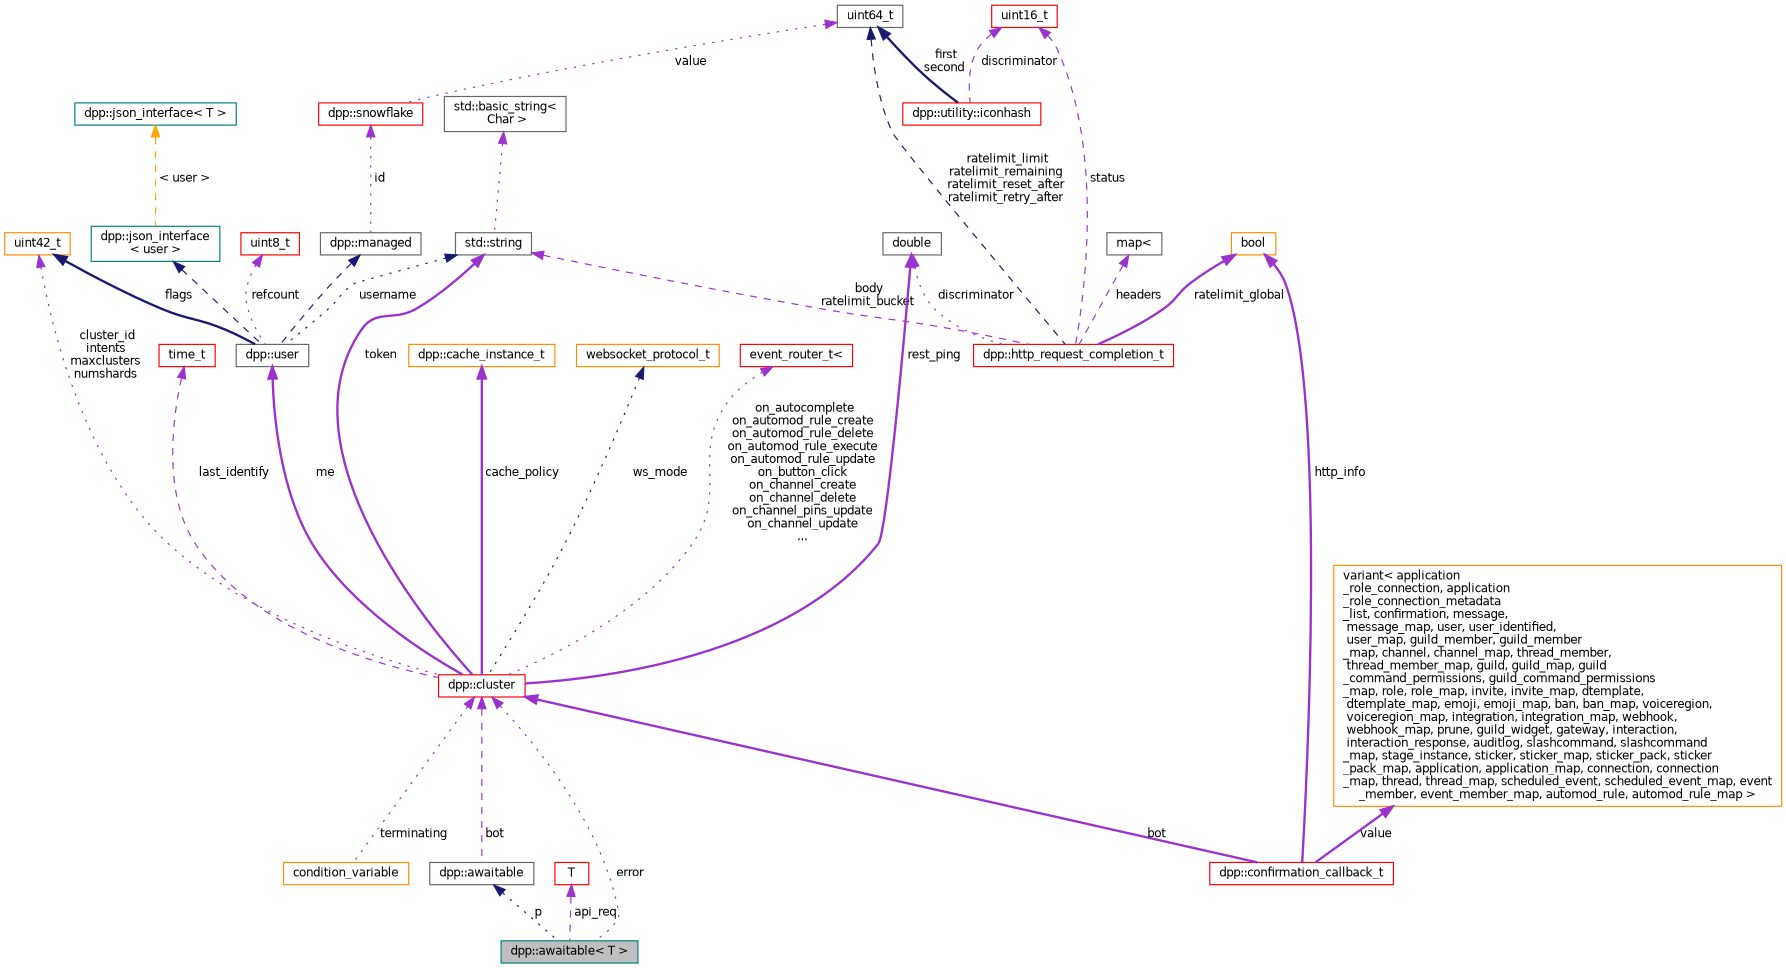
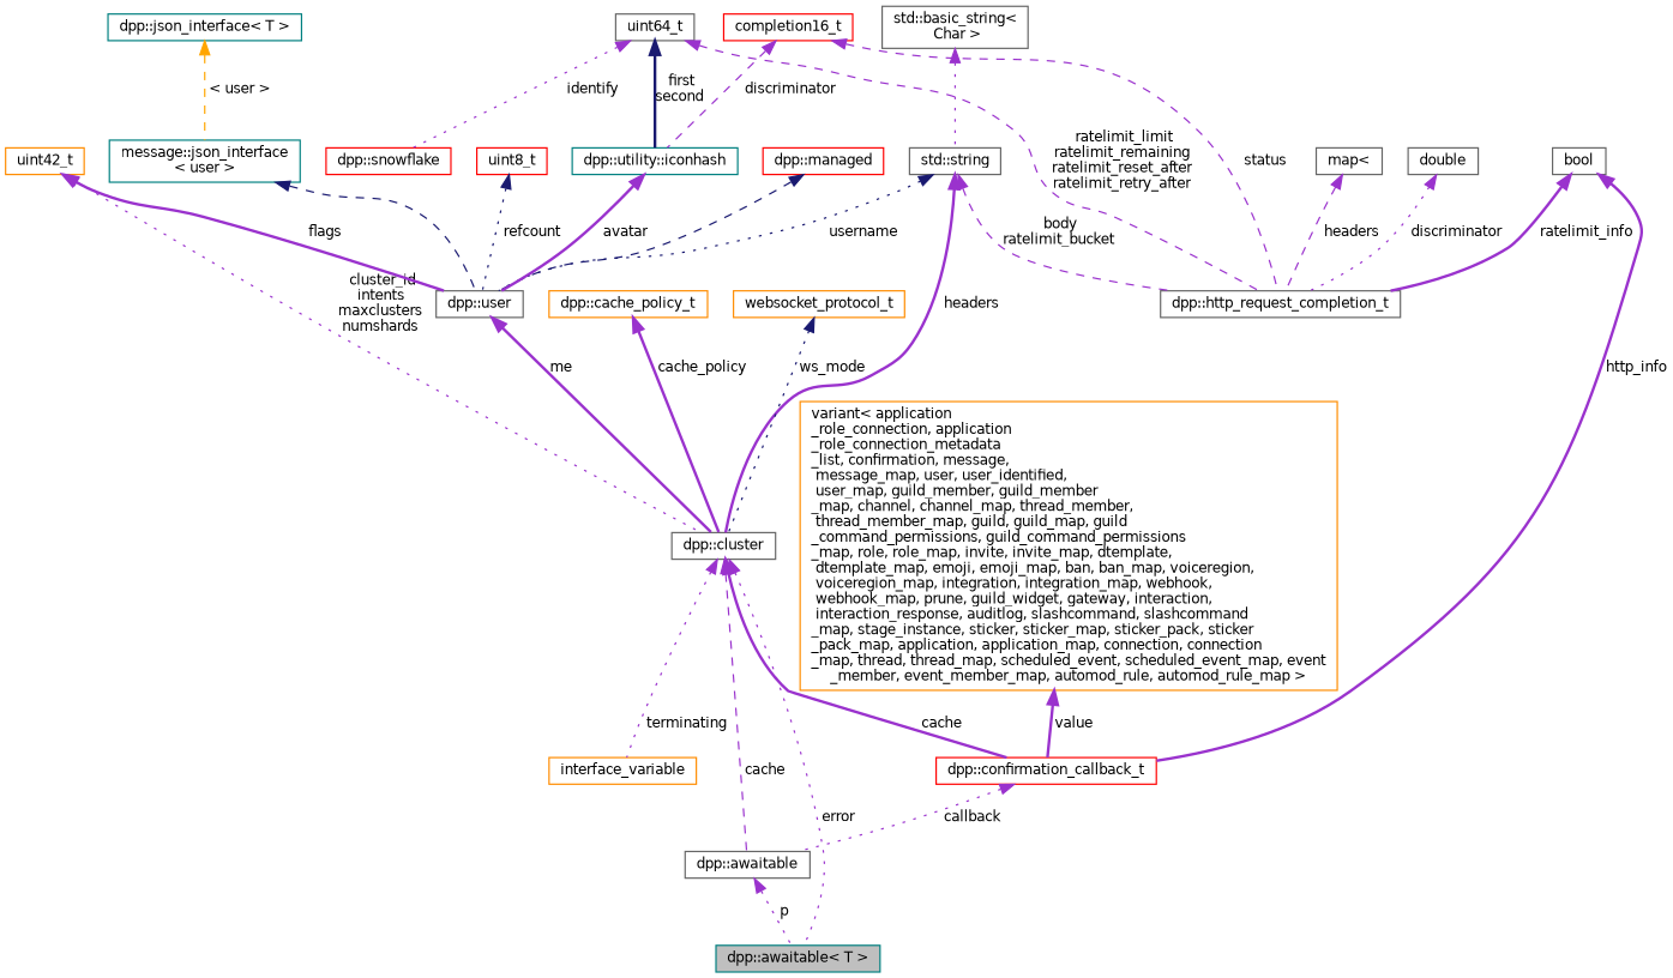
  digraph {
    rankdir=TB
    node [color=gray40 fontname=Helvetica fontsize=10 shape=record]
    edge [color=darkorchid3 dir=back fontname=Helvetica fontsize=10 labelfontname=Helvetica labelfontsize=10 style=dotted]
    n1 [color=teal fillcolor=grey75 fontcolor=black height=0.2 label="dpp::awaitable\< T \>" style=filled width=0.4]
    n2 [height=0.2 label="dpp::awaitable" width=0.4]
-   n3 [color=red height=0.2 label="dpp::cluster" width=0.4]
+   n3 [height=0.2 label="dpp::cluster" width=0.4]
    n4 [color=red height=0.2 label="dpp::confirmation_callback_t" width=0.4]
-   n5 [color=darkorange height=0.2 label=condition_variable width=0.4]
+   n5 [color=darkorange height=0.2 label=interface_variable width=0.4]
    n6 [height=0.2 label="std::string" width=0.4]
    n7 [height=0.2 label="dpp::user" width=0.4]
-   n8 [color=red height=0.2 label="dpp::http_request_completion_t" width=0.4]
+   n8 [height=0.2 label="dpp::http_request_completion_t" width=0.4]
    n9 [height=0.2 label="std::basic_string\<\l Char \>" width=0.4]
-   n10 [color=red height=0.2 label=time_t width=0.4]
    n11 [color=darkorange height=0.2 label=uint42_t width=0.4]
    n12 [height=0.2 label=double width=0.4]
-   n13 [height=0.2 label="dpp::managed" width=0.4]
+   n13 [color=red height=0.2 label="dpp::managed" width=0.4]
    n14 [color=red height=0.2 label="dpp::snowflake" width=0.4]
    n15 [height=0.2 label=uint64_t width=0.4]
-   n16 [color=red height=0.2 label="dpp::utility::iconhash" width=0.4]
-   n17 [color=teal height=0.2 label="dpp::json_interface\l\< user \>" width=0.4]
+   n16 [color=teal height=0.2 label="dpp::utility::iconhash" width=0.4]
+   n17 [color=teal height=0.2 label="message::json_interface\l\< user \>" width=0.4]
    n18 [color=teal height=0.2 label="dpp::json_interface\< T \>" width=0.4]
-   n19 [color=red height=0.2 label=uint16_t width=0.4]
+   n19 [color=red height=0.2 label=completion16_t width=0.4]
    n20 [color=red height=0.2 label=uint8_t width=0.4]
-   n21 [color=darkorange height=0.2 label="dpp::cache_instance_t" width=0.4]
+   n21 [color=darkorange height=0.2 label="dpp::cache_policy_t" width=0.4]
    n22 [color=darkorange height=0.2 label=websocket_protocol_t width=0.4]
-   n23 [color=red height=0.2 label="event_router_t\<" width=0.4]
    n24 [height=0.2 label="map\<" width=0.4]
-   n25 [color=darkorange height=0.2 label=bool width=0.4]
+   n25 [height=0.2 label=bool width=0.4]
    n26 [color=darkorange height=0.2 label="variant\< application\l_role_connection, application\l_role_connection_metadata\l_list, confirmation, message,\l message_map, user, user_identified,\l user_map, guild_member, guild_member\l_map, channel, channel_map, thread_member,\l thread_member_map, guild, guild_map, guild\l_command_permissions, guild_command_permissions\l_map, role, role_map, invite, invite_map, dtemplate,\l dtemplate_map, emoji, emoji_map, ban, ban_map, voiceregion,\l voiceregion_map, integration, integration_map, webhook,\l webhook_map, prune, guild_widget, gateway, interaction,\l interaction_response, auditlog, slashcommand, slashcommand\l_map, stage_instance, sticker, sticker_map, sticker_pack, sticker\l_pack_map, application, application_map, connection, connection\l_map, thread, thread_map, scheduled_event, scheduled_event_map, event\l_member, event_member_map, automod_rule, automod_rule_map \>" width=0.4]
-   n27 [color=red height=0.2 label=T width=0.4]
-   n2 -> n1 [color=midnightblue label=" p"]
+   n2 -> n1 [label=" p"]
    n3 -> n1 [label=" error"]
-   n3 -> n2 [label=" bot" style=dashed]
-   n3 -> n4 [label=" bot" style=bold]
+   n3 -> n2 [label=" cache" style=dashed]
+   n3 -> n4 [label=" cache" style=bold]
    n3 -> n5 [label=" terminating"]
-   n6 -> n3 [label=" token" style=bold]
+   n4 -> n2 [label=" callback"]
+   n6 -> n3 [label=" headers" style=bold]
    n6 -> n7 [color=midnightblue label=" username"]
    n6 -> n8 [label=" body\nratelimit_bucket" style=dashed]
    n7 -> n3 [label=" me" style=bold]
    n9 -> n6
-   n10 -> n3 [label=" last_identify" style=dashed]
    n11 -> n3 [label=" cluster_id\nintents\nmaxclusters\nnumshards"]
-   n11 -> n7 [color=midnightblue label=" flags" style=bold]
-   n12 -> n3 [label=" rest_ping" style=bold]
+   n11 -> n7 [label=" flags" style=bold]
    n12 -> n8 [label=" discriminator"]
    n13 -> n7 [color=midnightblue style=dashed]
-   n14 -> n13 [label=" id"]
-   n15 -> n8 [color=midnightblue label=" ratelimit_limit\nratelimit_remaining\nratelimit_reset_after\nratelimit_retry_after" style=dashed]
-   n15 -> n14 [label=" value"]
+   n15 -> n8 [label=" ratelimit_limit\nratelimit_remaining\nratelimit_reset_after\nratelimit_retry_after" style=dashed]
+   n15 -> n14 [label=" identify"]
    n15 -> n16 [color=midnightblue label=" first\nsecond" style=bold]
+   n16 -> n7 [label=" avatar" style=bold]
    n17 -> n7 [color=midnightblue style=dashed]
    n18 -> n17 [color=orange label=" \< user \>" style=dashed]
    n19 -> n8 [label=" status" style=dashed]
    n19 -> n16 [label=" discriminator" style=dashed]
-   n20 -> n7 [label=" refcount"]
+   n20 -> n7 [color=midnightblue label=" refcount"]
    n21 -> n3 [label=" cache_policy" style=bold]
    n22 -> n3 [color=midnightblue label=" ws_mode"]
-   n23 -> n3 [label=" on_autocomplete\non_automod_rule_create\non_automod_rule_delete\non_automod_rule_execute\non_automod_rule_update\non_button_click\non_channel_create\non_channel_delete\non_channel_pins_update\non_channel_update\n..."]
    n24 -> n8 [label=" headers" style=dashed]
    n25 -> n4 [label=" http_info" style=bold]
-   n25 -> n8 [label=" ratelimit_global" style=bold]
+   n25 -> n8 [label=" ratelimit_info" style=bold]
    n26 -> n4 [label=" value" style=bold]
-   n27 -> n1 [label=" api_req" style=dashed]
  }
